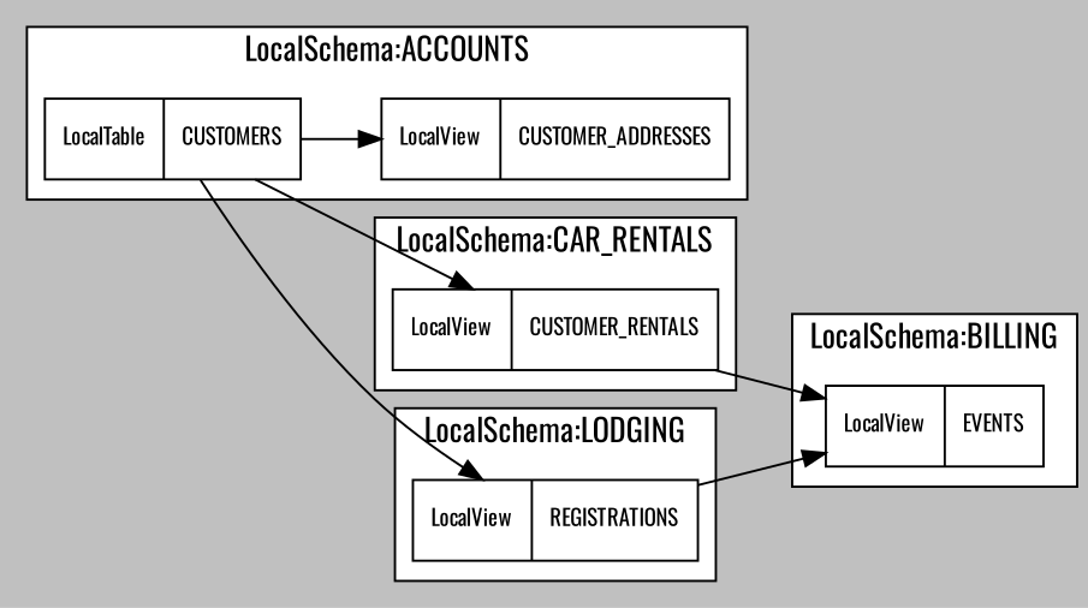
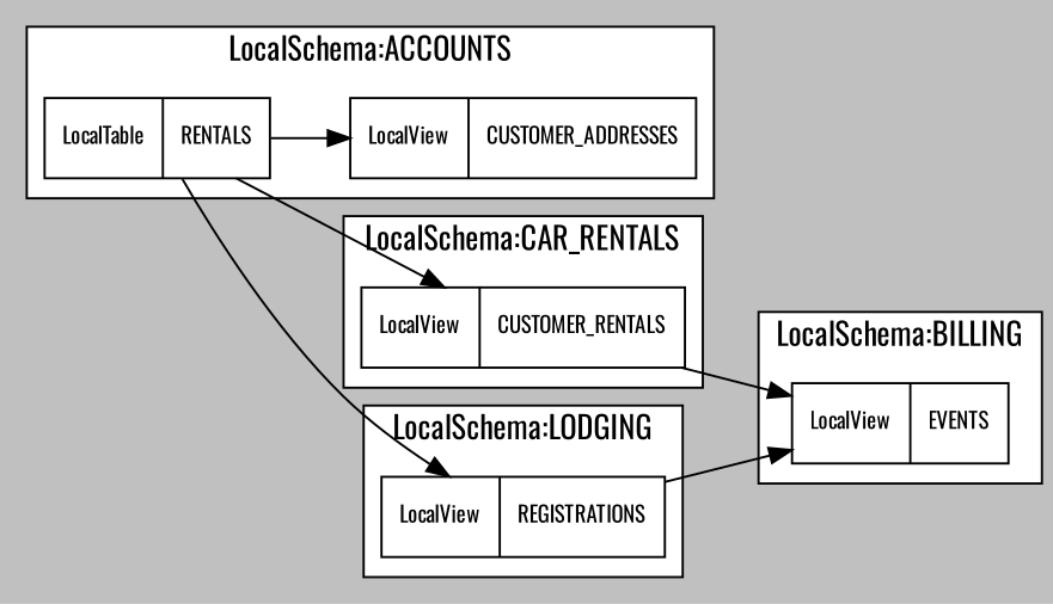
  digraph {
    bgcolor=gray
    rankdir=LR
    fontname=Oswald
    node [fillcolor=white fontsize=10.0 shape=record style=filled fontname=Oswald]
    edge [fontsize=10.0 fontname=Oswald]
-   n1 [label="{LocalTable|CUSTOMERS}"]
+   n1 [label="{LocalTable|RENTALS}"]
    n2 [label="{LocalView|CUSTOMER_ADDRESSES}"]
    n3 [label="{LocalView|CUSTOMER_RENTALS}"]
    n4 [label="{LocalView|REGISTRATIONS}"]
    n5 [label="{LocalView|EVENTS}"]
    subgraph cluster_1 {
      bgcolor=white
      label="LocalSchema:ACCOUNTS"
      n1
      n2
    }
    subgraph cluster_2 {
      bgcolor=white
      label="LocalSchema:CAR_RENTALS"
      n3
    }
    subgraph cluster_3 {
      bgcolor=white
      label="LocalSchema:LODGING"
      n4
    }
    subgraph cluster_4 {
      bgcolor=white
      label="LocalSchema:BILLING"
      n5
    }
    n1 -> n2
    n1 -> n3
    n1 -> n4
    n3 -> n5
    n4 -> n5
  }
